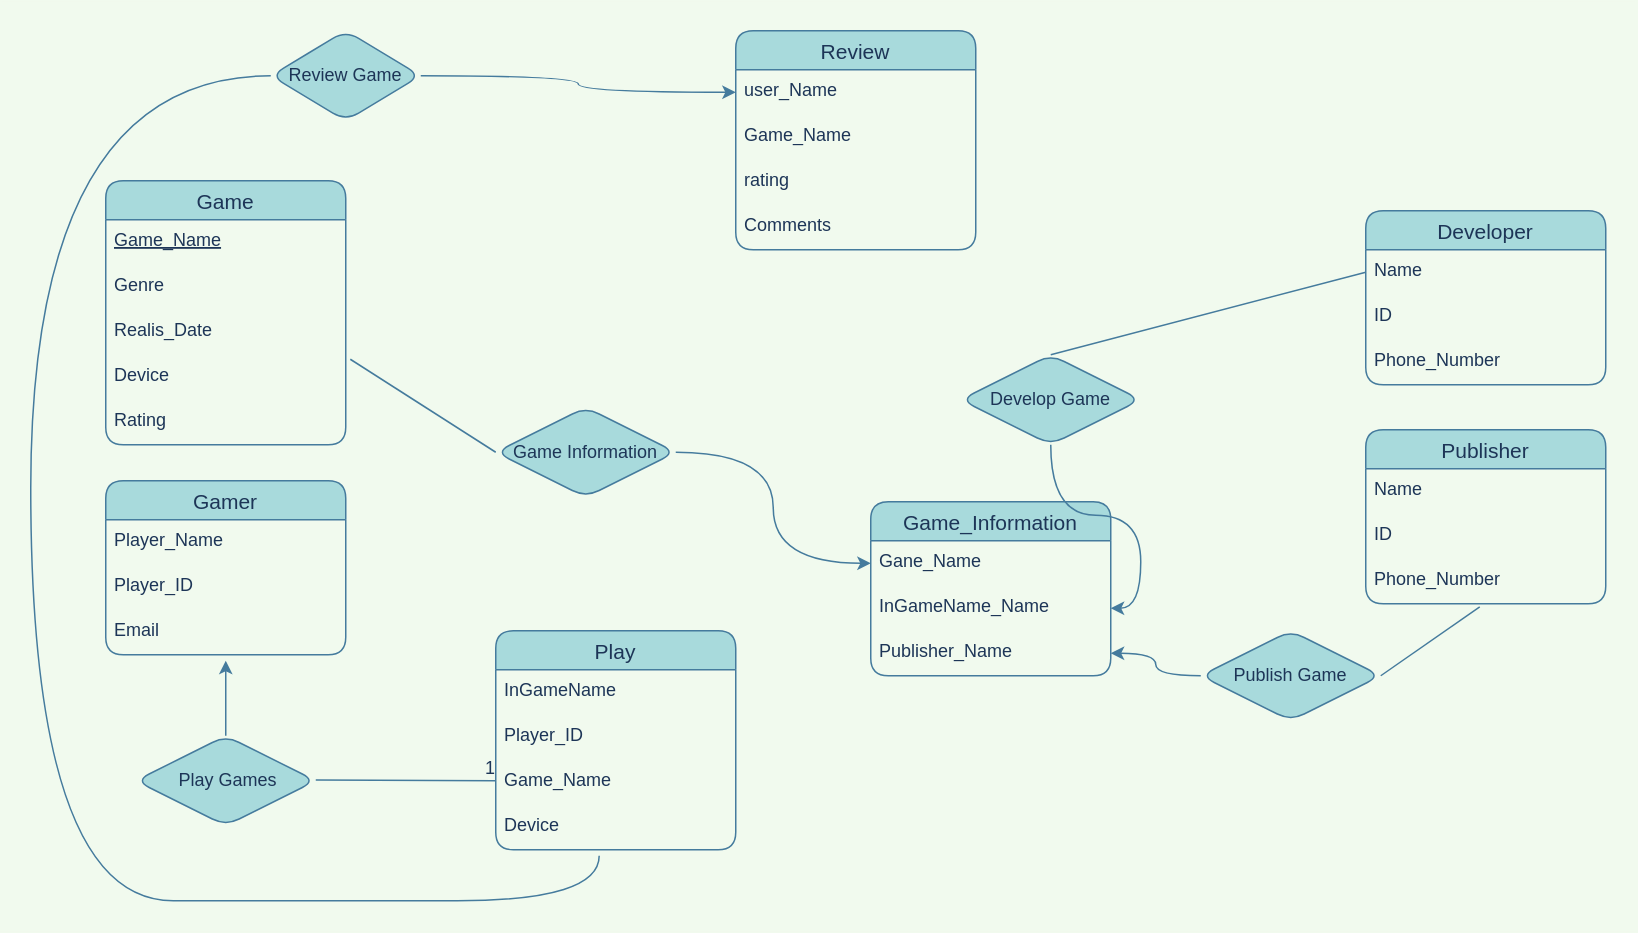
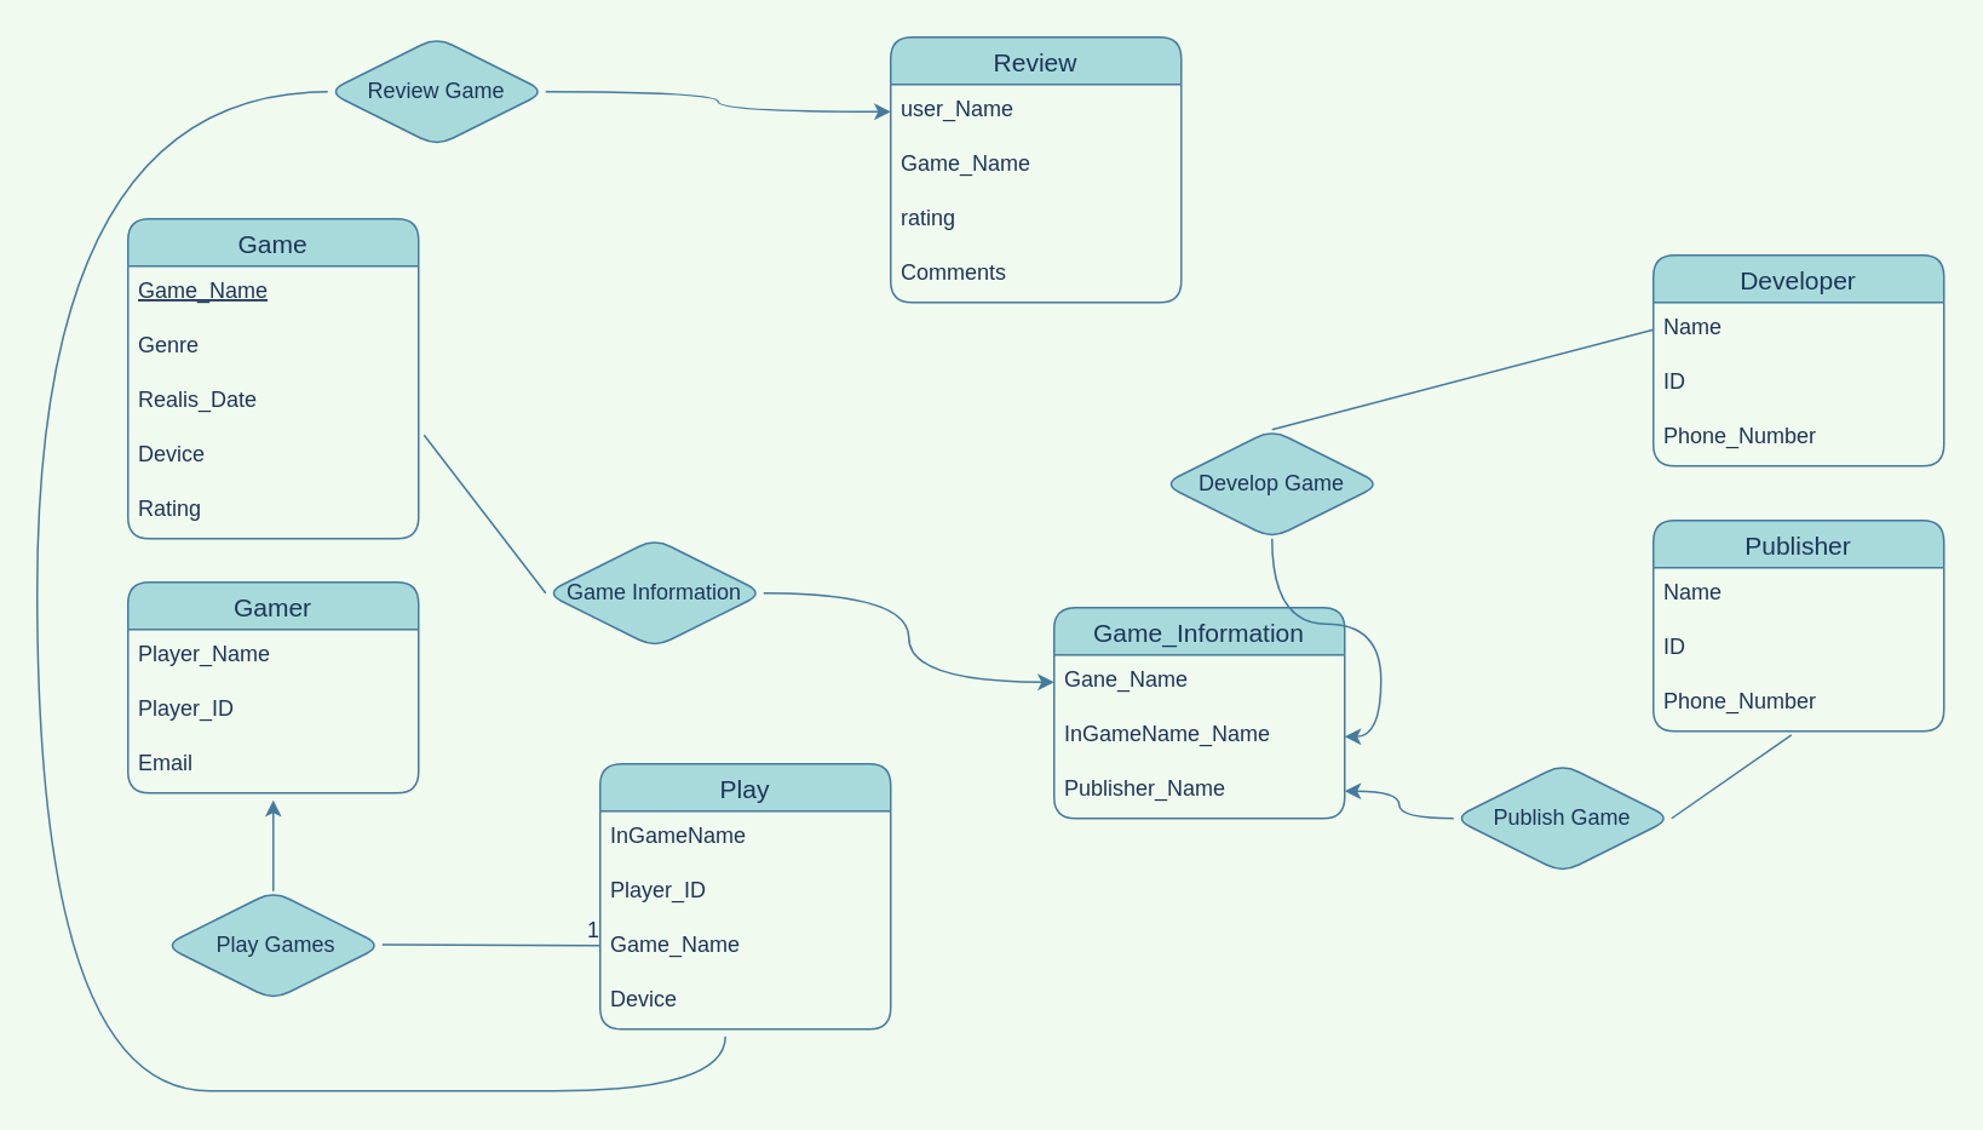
  <mxCell id="0" />
  <mxCell id="1" parent="0" />
  <mxCell id="2" value="Game" style="swimlane;fontStyle=0;childLayout=stackLayout;horizontal=1;startSize=26;horizontalStack=0;resizeParent=1;resizeParentMax=0;resizeLast=0;collapsible=1;marginBottom=0;align=center;fontSize=14;fillColor=#A8DADC;strokeColor=#457B9D;fontColor=#1D3557;rounded=1;" parent="1" vertex="1"><mxGeometry x="70" y="120" width="160" height="176" as="geometry" /></mxCell>
  <mxCell id="3" value="Game_Name" style="text;strokeColor=none;fillColor=none;spacingLeft=4;spacingRight=4;overflow=hidden;rotatable=0;points=[[0,0.5],[1,0.5]];portConstraint=eastwest;fontSize=12;fontStyle=4;fontColor=#1D3557;rounded=1;" parent="2" vertex="1"><mxGeometry y="26" width="160" height="30" as="geometry" /></mxCell>
  <mxCell id="4" value="Genre" style="text;strokeColor=none;fillColor=none;spacingLeft=4;spacingRight=4;overflow=hidden;rotatable=0;points=[[0,0.5],[1,0.5]];portConstraint=eastwest;fontSize=12;fontColor=#1D3557;rounded=1;" parent="2" vertex="1"><mxGeometry y="56" width="160" height="30" as="geometry" /></mxCell>
  <mxCell id="5" value="Realis_Date" style="text;strokeColor=none;fillColor=none;spacingLeft=4;spacingRight=4;overflow=hidden;rotatable=0;points=[[0,0.5],[1,0.5]];portConstraint=eastwest;fontSize=12;fontColor=#1D3557;rounded=1;" parent="2" vertex="1"><mxGeometry y="86" width="160" height="30" as="geometry" /></mxCell>
  <mxCell id="6" value="Device" style="text;strokeColor=none;fillColor=none;spacingLeft=4;spacingRight=4;overflow=hidden;rotatable=0;points=[[0,0.5],[1,0.5]];portConstraint=eastwest;fontSize=12;fontColor=#1D3557;rounded=1;" parent="2" vertex="1"><mxGeometry y="116" width="160" height="30" as="geometry" /></mxCell>
  <mxCell id="7" value="Rating" style="text;strokeColor=none;fillColor=none;spacingLeft=4;spacingRight=4;overflow=hidden;rotatable=0;points=[[0,0.5],[1,0.5]];portConstraint=eastwest;fontSize=12;fontColor=#1D3557;rounded=1;" parent="2" vertex="1"><mxGeometry y="146" width="160" height="30" as="geometry" /></mxCell>
  <mxCell id="8" value="Gamer" style="swimlane;fontStyle=0;childLayout=stackLayout;horizontal=1;startSize=26;horizontalStack=0;resizeParent=1;resizeParentMax=0;resizeLast=0;collapsible=1;marginBottom=0;align=center;fontSize=14;fillColor=#A8DADC;strokeColor=#457B9D;fontColor=#1D3557;rounded=1;" parent="1" vertex="1"><mxGeometry x="70" y="320" width="160" height="116" as="geometry" /></mxCell>
  <mxCell id="9" value="Player_Name" style="text;strokeColor=none;fillColor=none;spacingLeft=4;spacingRight=4;overflow=hidden;rotatable=0;points=[[0,0.5],[1,0.5]];portConstraint=eastwest;fontSize=12;fontColor=#1D3557;rounded=1;" parent="8" vertex="1"><mxGeometry y="26" width="160" height="30" as="geometry" /></mxCell>
  <mxCell id="10" value="Player_ID" style="text;strokeColor=none;fillColor=none;spacingLeft=4;spacingRight=4;overflow=hidden;rotatable=0;points=[[0,0.5],[1,0.5]];portConstraint=eastwest;fontSize=12;fontColor=#1D3557;rounded=1;" parent="8" vertex="1"><mxGeometry y="56" width="160" height="30" as="geometry" /></mxCell>
  <mxCell id="11" value="Email" style="text;strokeColor=none;fillColor=none;spacingLeft=4;spacingRight=4;overflow=hidden;rotatable=0;points=[[0,0.5],[1,0.5]];portConstraint=eastwest;fontSize=12;fontColor=#1D3557;rounded=1;" parent="8" vertex="1"><mxGeometry y="86" width="160" height="30" as="geometry" /></mxCell>
  <mxCell id="12" value="Developer" style="swimlane;fontStyle=0;childLayout=stackLayout;horizontal=1;startSize=26;horizontalStack=0;resizeParent=1;resizeParentMax=0;resizeLast=0;collapsible=1;marginBottom=0;align=center;fontSize=14;fillColor=#A8DADC;strokeColor=#457B9D;fontColor=#1D3557;rounded=1;" parent="1" vertex="1"><mxGeometry x="910" y="140" width="160" height="116" as="geometry" /></mxCell>
  <mxCell id="13" value="Name" style="text;strokeColor=none;fillColor=none;spacingLeft=4;spacingRight=4;overflow=hidden;rotatable=0;points=[[0,0.5],[1,0.5]];portConstraint=eastwest;fontSize=12;fontColor=#1D3557;rounded=1;" parent="12" vertex="1"><mxGeometry y="26" width="160" height="30" as="geometry" /></mxCell>
  <mxCell id="14" value="ID" style="text;strokeColor=none;fillColor=none;spacingLeft=4;spacingRight=4;overflow=hidden;rotatable=0;points=[[0,0.5],[1,0.5]];portConstraint=eastwest;fontSize=12;fontColor=#1D3557;rounded=1;" parent="12" vertex="1"><mxGeometry y="56" width="160" height="30" as="geometry" /></mxCell>
  <mxCell id="15" value="Phone_Number" style="text;strokeColor=none;fillColor=none;spacingLeft=4;spacingRight=4;overflow=hidden;rotatable=0;points=[[0,0.5],[1,0.5]];portConstraint=eastwest;fontSize=12;fontColor=#1D3557;rounded=1;" parent="12" vertex="1"><mxGeometry y="86" width="160" height="30" as="geometry" /></mxCell>
  <mxCell id="16" value="Publisher" style="swimlane;fontStyle=0;childLayout=stackLayout;horizontal=1;startSize=26;horizontalStack=0;resizeParent=1;resizeParentMax=0;resizeLast=0;collapsible=1;marginBottom=0;align=center;fontSize=14;fillColor=#A8DADC;strokeColor=#457B9D;fontColor=#1D3557;rounded=1;" parent="1" vertex="1"><mxGeometry x="910" y="286" width="160" height="116" as="geometry" /></mxCell>
  <mxCell id="17" value="Name" style="text;strokeColor=none;fillColor=none;spacingLeft=4;spacingRight=4;overflow=hidden;rotatable=0;points=[[0,0.5],[1,0.5]];portConstraint=eastwest;fontSize=12;fontColor=#1D3557;rounded=1;" parent="16" vertex="1"><mxGeometry y="26" width="160" height="30" as="geometry" /></mxCell>
  <mxCell id="18" value="ID" style="text;strokeColor=none;fillColor=none;spacingLeft=4;spacingRight=4;overflow=hidden;rotatable=0;points=[[0,0.5],[1,0.5]];portConstraint=eastwest;fontSize=12;fontColor=#1D3557;rounded=1;" parent="16" vertex="1"><mxGeometry y="56" width="160" height="30" as="geometry" /></mxCell>
  <mxCell id="19" value="Phone_Number" style="text;strokeColor=none;fillColor=none;spacingLeft=4;spacingRight=4;overflow=hidden;rotatable=0;points=[[0,0.5],[1,0.5]];portConstraint=eastwest;fontSize=12;fontColor=#1D3557;rounded=1;" parent="16" vertex="1"><mxGeometry y="86" width="160" height="30" as="geometry" /></mxCell>
  <mxCell id="20" value="Review" style="swimlane;fontStyle=0;childLayout=stackLayout;horizontal=1;startSize=26;horizontalStack=0;resizeParent=1;resizeParentMax=0;resizeLast=0;collapsible=1;marginBottom=0;align=center;fontSize=14;fillColor=#A8DADC;strokeColor=#457B9D;fontColor=#1D3557;rounded=1;" parent="1" vertex="1"><mxGeometry x="490" y="20" width="160" height="146" as="geometry" /></mxCell>
  <mxCell id="21" value="user_Name" style="text;strokeColor=none;fillColor=none;spacingLeft=4;spacingRight=4;overflow=hidden;rotatable=0;points=[[0,0.5],[1,0.5]];portConstraint=eastwest;fontSize=12;fontColor=#1D3557;rounded=1;" parent="20" vertex="1"><mxGeometry y="26" width="160" height="30" as="geometry" /></mxCell>
  <mxCell id="22" value="Game_Name" style="text;strokeColor=none;fillColor=none;spacingLeft=4;spacingRight=4;overflow=hidden;rotatable=0;points=[[0,0.5],[1,0.5]];portConstraint=eastwest;fontSize=12;fontColor=#1D3557;rounded=1;" parent="20" vertex="1"><mxGeometry y="56" width="160" height="30" as="geometry" /></mxCell>
  <mxCell id="23" value="rating" style="text;strokeColor=none;fillColor=none;spacingLeft=4;spacingRight=4;overflow=hidden;rotatable=0;points=[[0,0.5],[1,0.5]];portConstraint=eastwest;fontSize=12;fontColor=#1D3557;rounded=1;" parent="20" vertex="1"><mxGeometry y="86" width="160" height="30" as="geometry" /></mxCell>
  <mxCell id="24" value="Comments" style="text;strokeColor=none;fillColor=none;spacingLeft=4;spacingRight=4;overflow=hidden;rotatable=0;points=[[0,0.5],[1,0.5]];portConstraint=eastwest;fontSize=12;fontColor=#1D3557;rounded=1;" parent="20" vertex="1"><mxGeometry y="116" width="160" height="30" as="geometry" /></mxCell>
  <mxCell id="25" value="Game_Information" style="swimlane;fontStyle=0;childLayout=stackLayout;horizontal=1;startSize=26;horizontalStack=0;resizeParent=1;resizeParentMax=0;resizeLast=0;collapsible=1;marginBottom=0;align=center;fontSize=14;fillColor=#A8DADC;strokeColor=#457B9D;fontColor=#1D3557;rounded=1;" parent="1" vertex="1"><mxGeometry x="580" y="334" width="160" height="116" as="geometry" /></mxCell>
  <mxCell id="26" value="Gane_Name" style="text;strokeColor=none;fillColor=none;spacingLeft=4;spacingRight=4;overflow=hidden;rotatable=0;points=[[0,0.5],[1,0.5]];portConstraint=eastwest;fontSize=12;fontColor=#1D3557;rounded=1;" parent="25" vertex="1"><mxGeometry y="26" width="160" height="30" as="geometry" /></mxCell>
  <mxCell id="27" value="InGameName_Name" style="text;strokeColor=none;fillColor=none;spacingLeft=4;spacingRight=4;overflow=hidden;rotatable=0;points=[[0,0.5],[1,0.5]];portConstraint=eastwest;fontSize=12;fontColor=#1D3557;rounded=1;" parent="25" vertex="1"><mxGeometry y="56" width="160" height="30" as="geometry" /></mxCell>
  <mxCell id="28" value="Publisher_Name" style="text;strokeColor=none;fillColor=none;spacingLeft=4;spacingRight=4;overflow=hidden;rotatable=0;points=[[0,0.5],[1,0.5]];portConstraint=eastwest;fontSize=12;fontColor=#1D3557;rounded=1;" parent="25" vertex="1"><mxGeometry y="86" width="160" height="30" as="geometry" /></mxCell>
  <mxCell id="29" value="Play" style="swimlane;fontStyle=0;childLayout=stackLayout;horizontal=1;startSize=26;horizontalStack=0;resizeParent=1;resizeParentMax=0;resizeLast=0;collapsible=1;marginBottom=0;align=center;fontSize=14;fillColor=#A8DADC;strokeColor=#457B9D;fontColor=#1D3557;rounded=1;" parent="1" vertex="1"><mxGeometry x="330" y="420" width="160" height="146" as="geometry" /></mxCell>
  <mxCell id="30" value="InGameName" style="text;strokeColor=none;fillColor=none;spacingLeft=4;spacingRight=4;overflow=hidden;rotatable=0;points=[[0,0.5],[1,0.5]];portConstraint=eastwest;fontSize=12;fontColor=#1D3557;rounded=1;" parent="29" vertex="1"><mxGeometry y="26" width="160" height="30" as="geometry" /></mxCell>
  <mxCell id="31" value="Player_ID" style="text;strokeColor=none;fillColor=none;spacingLeft=4;spacingRight=4;overflow=hidden;rotatable=0;points=[[0,0.5],[1,0.5]];portConstraint=eastwest;fontSize=12;fontColor=#1D3557;rounded=1;" parent="29" vertex="1"><mxGeometry y="56" width="160" height="30" as="geometry" /></mxCell>
  <mxCell id="32" value="Game_Name" style="text;strokeColor=none;fillColor=none;spacingLeft=4;spacingRight=4;overflow=hidden;rotatable=0;points=[[0,0.5],[1,0.5]];portConstraint=eastwest;fontSize=12;fontColor=#1D3557;rounded=1;" parent="29" vertex="1"><mxGeometry y="86" width="160" height="30" as="geometry" /></mxCell>
  <mxCell id="33" value="Device" style="text;strokeColor=none;fillColor=none;spacingLeft=4;spacingRight=4;overflow=hidden;rotatable=0;points=[[0,0.5],[1,0.5]];portConstraint=eastwest;fontSize=12;fontColor=#1D3557;rounded=1;" parent="29" vertex="1"><mxGeometry y="116" width="160" height="30" as="geometry" /></mxCell>
  <mxCell id="34" style="edgeStyle=orthogonalEdgeStyle;orthogonalLoop=1;jettySize=auto;html=1;exitX=0.5;exitY=0;exitDx=0;exitDy=0;labelBackgroundColor=#F1FAEE;strokeColor=#457B9D;fontColor=#1D3557;curved=1;" parent="1" source="35" edge="1"><mxGeometry relative="1" as="geometry"><mxPoint x="150" y="440" as="targetPoint" /></mxGeometry></mxCell>
  <mxCell id="35" value="&amp;nbsp;Play Games" style="shape=rhombus;perimeter=rhombusPerimeter;whiteSpace=wrap;html=1;align=center;fillColor=#A8DADC;strokeColor=#457B9D;fontColor=#1D3557;rounded=1;" parent="1" vertex="1"><mxGeometry x="90" y="490" width="120" height="60" as="geometry" /></mxCell>
  <mxCell id="36" value="" style="endArrow=none;html=1;labelBackgroundColor=#F1FAEE;strokeColor=#457B9D;fontColor=#1D3557;curved=1;" parent="1" edge="1"><mxGeometry relative="1" as="geometry"><mxPoint x="210" y="519.5" as="sourcePoint" /><mxPoint x="330" y="520" as="targetPoint" /></mxGeometry></mxCell>
  <mxCell id="37" value="1" style="resizable=0;html=1;align=right;verticalAlign=bottom;fillColor=#A8DADC;strokeColor=#457B9D;fontColor=#1D3557;rounded=1;" parent="36" connectable="0" vertex="1"><mxGeometry x="1" relative="1" as="geometry" /></mxCell>
  <mxCell id="38" style="edgeStyle=orthogonalEdgeStyle;orthogonalLoop=1;jettySize=auto;html=1;exitX=0.5;exitY=1;exitDx=0;exitDy=0;entryX=1;entryY=0.5;entryDx=0;entryDy=0;labelBackgroundColor=#F1FAEE;strokeColor=#457B9D;fontColor=#1D3557;curved=1;" parent="1" source="39" target="27" edge="1"><mxGeometry relative="1" as="geometry" /></mxCell>
  <mxCell id="39" value="Develop Game" style="shape=rhombus;perimeter=rhombusPerimeter;whiteSpace=wrap;html=1;align=center;fillColor=#A8DADC;strokeColor=#457B9D;fontColor=#1D3557;rounded=1;" parent="1" vertex="1"><mxGeometry x="640" y="236" width="120" height="60" as="geometry" /></mxCell>
  <mxCell id="40" style="edgeStyle=orthogonalEdgeStyle;orthogonalLoop=1;jettySize=auto;html=1;exitX=0;exitY=0.5;exitDx=0;exitDy=0;labelBackgroundColor=#F1FAEE;strokeColor=#457B9D;fontColor=#1D3557;curved=1;" parent="1" source="41" target="28" edge="1"><mxGeometry relative="1" as="geometry" /></mxCell>
  <mxCell id="41" value="Publish Game" style="shape=rhombus;perimeter=rhombusPerimeter;whiteSpace=wrap;html=1;align=center;fillColor=#A8DADC;strokeColor=#457B9D;fontColor=#1D3557;rounded=1;" parent="1" vertex="1"><mxGeometry x="800" y="420" width="120" height="60" as="geometry" /></mxCell>
  <mxCell id="42" value="" style="endArrow=none;html=1;entryX=1;entryY=0.5;entryDx=0;entryDy=0;exitX=0.475;exitY=1.067;exitDx=0;exitDy=0;exitPerimeter=0;labelBackgroundColor=#F1FAEE;strokeColor=#457B9D;fontColor=#1D3557;curved=1;" parent="1" source="19" target="41" edge="1"><mxGeometry relative="1" as="geometry"><mxPoint x="430" y="330" as="sourcePoint" /><mxPoint x="590" y="330" as="targetPoint" /></mxGeometry></mxCell>
  <mxCell id="43" value="" style="endArrow=none;html=1;entryX=0.5;entryY=0;entryDx=0;entryDy=0;exitX=0;exitY=0.5;exitDx=0;exitDy=0;labelBackgroundColor=#F1FAEE;strokeColor=#457B9D;fontColor=#1D3557;curved=1;" parent="1" source="13" target="39" edge="1"><mxGeometry relative="1" as="geometry"><mxPoint x="1003.04" y="385" as="sourcePoint" /><mxPoint x="930" y="460" as="targetPoint" /></mxGeometry></mxCell>
  <mxCell id="44" style="edgeStyle=orthogonalEdgeStyle;orthogonalLoop=1;jettySize=auto;html=1;exitX=1;exitY=0.5;exitDx=0;exitDy=0;entryX=0;entryY=0.5;entryDx=0;entryDy=0;labelBackgroundColor=#F1FAEE;strokeColor=#457B9D;fontColor=#1D3557;curved=1;" parent="1" source="45" target="26" edge="1"><mxGeometry relative="1" as="geometry" /></mxCell>
- <mxCell id="45" value="Game Information" style="shape=rhombus;perimeter=rhombusPerimeter;whiteSpace=wrap;html=1;align=center;fillColor=#A8DADC;strokeColor=#457B9D;fontColor=#1D3557;rounded=1;" parent="1" vertex="1"><mxGeometry x="330" y="271" width="120" height="60" as="geometry" /></mxCell>
+ <mxCell id="45" value="Game Information" style="shape=rhombus;perimeter=rhombusPerimeter;whiteSpace=wrap;html=1;align=center;fillColor=#A8DADC;strokeColor=#457B9D;fontColor=#1D3557;rounded=1;" parent="1" vertex="1"><mxGeometry x="300" y="296" width="120" height="60" as="geometry" /></mxCell>
  <mxCell id="46" value="" style="endArrow=none;html=1;entryX=0;entryY=0.5;entryDx=0;entryDy=0;exitX=1.019;exitY=0.1;exitDx=0;exitDy=0;exitPerimeter=0;labelBackgroundColor=#F1FAEE;strokeColor=#457B9D;fontColor=#1D3557;curved=1;" parent="1" source="6" target="45" edge="1"><mxGeometry relative="1" as="geometry"><mxPoint x="430" y="230" as="sourcePoint" /><mxPoint x="590" y="230" as="targetPoint" /></mxGeometry></mxCell>
  <mxCell id="47" style="edgeStyle=orthogonalEdgeStyle;orthogonalLoop=1;jettySize=auto;html=1;exitX=1;exitY=0.5;exitDx=0;exitDy=0;entryX=0;entryY=0.5;entryDx=0;entryDy=0;labelBackgroundColor=#F1FAEE;strokeColor=#457B9D;fontColor=#1D3557;curved=1;" parent="1" source="48" target="21" edge="1"><mxGeometry relative="1" as="geometry" /></mxCell>
- <mxCell id="48" value="Review Game" style="shape=rhombus;perimeter=rhombusPerimeter;whiteSpace=wrap;html=1;align=center;fillColor=#A8DADC;strokeColor=#457B9D;fontColor=#1D3557;rounded=1;" parent="1" vertex="1"><mxGeometry x="180" y="20" width="100" height="60" as="geometry" /></mxCell>
+ <mxCell id="48" value="Review Game" style="shape=rhombus;perimeter=rhombusPerimeter;whiteSpace=wrap;html=1;align=center;fillColor=#A8DADC;strokeColor=#457B9D;fontColor=#1D3557;rounded=1;" parent="1" vertex="1"><mxGeometry x="180" y="20" width="120" height="60" as="geometry" /></mxCell>
  <mxCell id="49" value="" style="endArrow=none;html=1;entryX=0;entryY=0.5;entryDx=0;entryDy=0;exitX=0.431;exitY=1.133;exitDx=0;exitDy=0;exitPerimeter=0;labelBackgroundColor=#F1FAEE;strokeColor=#457B9D;fontColor=#1D3557;curved=1;" parent="1" source="33" target="48" edge="1"><mxGeometry relative="1" as="geometry"><mxPoint x="400" y="600" as="sourcePoint" /><mxPoint x="590" y="430" as="targetPoint" /><Array as="points"><mxPoint x="399" y="600" /><mxPoint x="210" y="600" /><mxPoint x="20" y="600" /><mxPoint x="20" y="50" /></Array></mxGeometry></mxCell>
